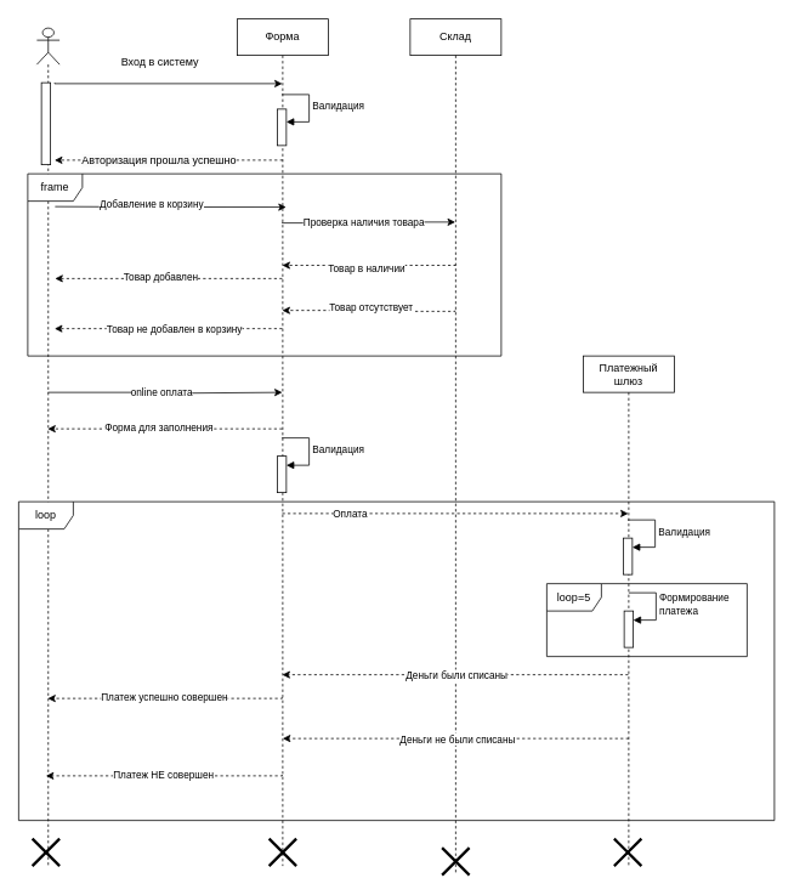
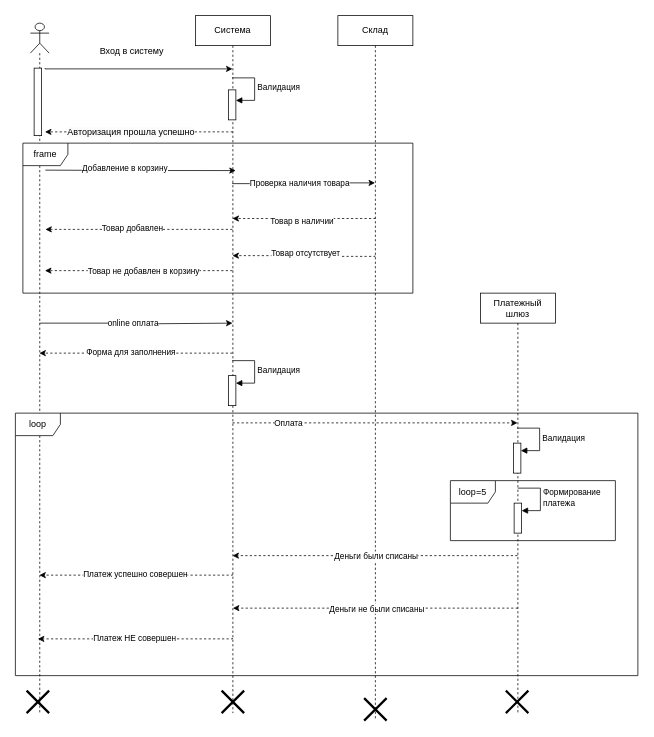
  <mxCell id="0" />
  <mxCell id="1" parent="0" />
  <mxCell id="2" style="edgeStyle=orthogonalEdgeStyle;rounded=0;orthogonalLoop=1;jettySize=auto;html=1;curved=0;" edge="1" parent="1" target="38"><mxGeometry relative="1" as="geometry"><mxPoint x="59.5" y="90" as="sourcePoint" /><mxPoint x="309.5" y="80" as="targetPoint" /><Array as="points"><mxPoint x="60" y="91" /></Array></mxGeometry></mxCell>
  <mxCell id="3" style="edgeStyle=orthogonalEdgeStyle;rounded=0;orthogonalLoop=1;jettySize=auto;html=1;curved=0;entryX=0.538;entryY=0.802;entryDx=0;entryDy=0;entryPerimeter=0;" edge="1" parent="1"><mxGeometry relative="1" as="geometry"><mxPoint x="60" y="226" as="sourcePoint" /><mxPoint x="313.8" y="226.6" as="targetPoint" /><Array as="points" /></mxGeometry></mxCell>
  <mxCell id="4" value="Добавление в корзину" style="edgeLabel;html=1;align=center;verticalAlign=middle;resizable=0;points=[];" vertex="1" connectable="0" parent="3"><mxGeometry x="-0.175" y="4" relative="1" as="geometry"><mxPoint as="offset" /></mxGeometry></mxCell>
  <mxCell id="5" style="edgeStyle=orthogonalEdgeStyle;rounded=0;orthogonalLoop=1;jettySize=auto;html=1;curved=0;" edge="1" parent="1" source="7"><mxGeometry relative="1" as="geometry"><mxPoint x="59.5" y="430" as="sourcePoint" /><mxPoint x="309.5" y="430" as="targetPoint" /><Array as="points"><mxPoint x="185" y="430" /><mxPoint x="185" y="431" /></Array></mxGeometry></mxCell>
  <mxCell id="6" value="online оплата" style="edgeLabel;html=1;align=center;verticalAlign=middle;resizable=0;points=[];" vertex="1" connectable="0" parent="5"><mxGeometry x="-0.239" y="1" relative="1" as="geometry"><mxPoint x="26" as="offset" /></mxGeometry></mxCell>
  <mxCell id="7" value="" style="shape=umlLifeline;perimeter=lifelinePerimeter;whiteSpace=wrap;html=1;container=1;dropTarget=0;collapsible=0;recursiveResize=0;outlineConnect=0;portConstraint=eastwest;newEdgeStyle={&quot;curved&quot;:0,&quot;rounded&quot;:0};participant=umlActor;" vertex="1" parent="1"><mxGeometry x="40" y="30" width="25" height="920" as="geometry" /></mxCell>
  <mxCell id="8" value="" style="html=1;points=[[0,0,0,0,5],[0,1,0,0,-5],[1,0,0,0,5],[1,1,0,0,-5]];perimeter=orthogonalPerimeter;outlineConnect=0;targetShapes=umlLifeline;portConstraint=eastwest;newEdgeStyle={&quot;curved&quot;:0,&quot;rounded&quot;:0};" vertex="1" parent="7"><mxGeometry x="5" y="60" width="10" height="90" as="geometry" /></mxCell>
  <mxCell id="9" value="" style="shape=umlDestroy;whiteSpace=wrap;html=1;strokeWidth=3;targetShapes=umlLifeline;" vertex="1" parent="7"><mxGeometry x="-5" y="890" width="30" height="30" as="geometry" /></mxCell>
  <mxCell id="10" style="edgeStyle=orthogonalEdgeStyle;rounded=0;orthogonalLoop=1;jettySize=auto;html=1;curved=0;dashed=1;" edge="1" parent="1"><mxGeometry relative="1" as="geometry"><mxPoint x="499.5" y="289.5" as="sourcePoint" /><mxPoint x="309.5" y="290.5" as="targetPoint" /><Array as="points"><mxPoint x="500" y="290.5" /></Array></mxGeometry></mxCell>
  <mxCell id="11" value="Товар в наличии" style="edgeLabel;html=1;align=center;verticalAlign=middle;resizable=0;points=[];" vertex="1" connectable="0" parent="10"><mxGeometry x="0.035" y="3" relative="1" as="geometry"><mxPoint as="offset" /></mxGeometry></mxCell>
  <mxCell id="12" style="edgeStyle=orthogonalEdgeStyle;rounded=0;orthogonalLoop=1;jettySize=auto;html=1;curved=0;dashed=1;" edge="1" parent="1" target="38"><mxGeometry relative="1" as="geometry"><mxPoint x="499.5" y="340" as="sourcePoint" /><mxPoint x="309.5" y="330" as="targetPoint" /><Array as="points"><mxPoint x="500" y="341" /><mxPoint x="405" y="341" /><mxPoint x="405" y="340" /></Array></mxGeometry></mxCell>
  <mxCell id="13" value="Товар отсутствует" style="edgeLabel;html=1;align=center;verticalAlign=middle;resizable=0;points=[];" vertex="1" connectable="0" parent="12"><mxGeometry x="0.266" y="-4" relative="1" as="geometry"><mxPoint x="27" as="offset" /></mxGeometry></mxCell>
  <mxCell id="14" value="Склад" style="shape=umlLifeline;perimeter=lifelinePerimeter;whiteSpace=wrap;html=1;container=1;dropTarget=0;collapsible=0;recursiveResize=0;outlineConnect=0;portConstraint=eastwest;newEdgeStyle={&quot;curved&quot;:0,&quot;rounded&quot;:0};" vertex="1" parent="1"><mxGeometry x="450" y="20" width="100" height="940" as="geometry" /></mxCell>
  <mxCell id="15" value="" style="shape=umlDestroy;whiteSpace=wrap;html=1;strokeWidth=3;targetShapes=umlLifeline;" vertex="1" parent="14"><mxGeometry x="35" y="910" width="30" height="30" as="geometry" /></mxCell>
  <mxCell id="16" style="edgeStyle=orthogonalEdgeStyle;rounded=0;orthogonalLoop=1;jettySize=auto;html=1;curved=0;dashed=1;" edge="1" parent="1" source="18" target="38"><mxGeometry relative="1" as="geometry"><Array as="points"><mxPoint x="410" y="740" /><mxPoint x="410" y="740" /></Array></mxGeometry></mxCell>
  <mxCell id="17" value="Деньги были списаны" style="edgeLabel;html=1;align=center;verticalAlign=middle;resizable=0;points=[];" vertex="1" connectable="0" parent="16"><mxGeometry x="-0.191" y="2" relative="1" as="geometry"><mxPoint x="-35" y="-2" as="offset" /></mxGeometry></mxCell>
  <mxCell id="18" value="Платежный шлюз" style="shape=umlLifeline;perimeter=lifelinePerimeter;whiteSpace=wrap;html=1;container=1;dropTarget=0;collapsible=0;recursiveResize=0;outlineConnect=0;portConstraint=eastwest;newEdgeStyle={&quot;curved&quot;:0,&quot;rounded&quot;:0};" vertex="1" parent="1"><mxGeometry x="640" y="390" width="100" height="560" as="geometry" /></mxCell>
  <mxCell id="19" value="" style="html=1;points=[[0,0,0,0,5],[0,1,0,0,-5],[1,0,0,0,5],[1,1,0,0,-5]];perimeter=orthogonalPerimeter;outlineConnect=0;targetShapes=umlLifeline;portConstraint=eastwest;newEdgeStyle={&quot;curved&quot;:0,&quot;rounded&quot;:0};" vertex="1" parent="18"><mxGeometry x="44" y="200" width="10" height="40" as="geometry" /></mxCell>
  <mxCell id="20" value="Валидация" style="html=1;align=left;spacingLeft=2;endArrow=block;rounded=0;edgeStyle=orthogonalEdgeStyle;curved=0;rounded=0;" edge="1" target="19" parent="18"><mxGeometry relative="1" as="geometry"><mxPoint x="49" y="180" as="sourcePoint" /><Array as="points"><mxPoint x="79" y="210" /></Array></mxGeometry></mxCell>
  <mxCell id="21" value="" style="html=1;points=[[0,0,0,0,5],[0,1,0,0,-5],[1,0,0,0,5],[1,1,0,0,-5]];perimeter=orthogonalPerimeter;outlineConnect=0;targetShapes=umlLifeline;portConstraint=eastwest;newEdgeStyle={&quot;curved&quot;:0,&quot;rounded&quot;:0};" vertex="1" parent="18"><mxGeometry x="45" y="280" width="10" height="40" as="geometry" /></mxCell>
  <mxCell id="22" value="Формирование&lt;div&gt;платежа&lt;/div&gt;" style="html=1;align=left;spacingLeft=2;endArrow=block;rounded=0;edgeStyle=orthogonalEdgeStyle;curved=0;rounded=0;" edge="1" target="21" parent="18"><mxGeometry relative="1" as="geometry"><mxPoint x="50" y="260" as="sourcePoint" /><Array as="points"><mxPoint x="80" y="290" /></Array></mxGeometry></mxCell>
  <mxCell id="23" value="" style="shape=umlDestroy;whiteSpace=wrap;html=1;strokeWidth=3;targetShapes=umlLifeline;" vertex="1" parent="18"><mxGeometry x="34" y="530" width="30" height="30" as="geometry" /></mxCell>
  <mxCell id="24" style="edgeStyle=orthogonalEdgeStyle;rounded=0;orthogonalLoop=1;jettySize=auto;html=1;curved=0;dashed=1;" edge="1" parent="1"><mxGeometry relative="1" as="geometry"><mxPoint x="310" y="175" as="sourcePoint" /><mxPoint x="59.5" y="175" as="targetPoint" /></mxGeometry></mxCell>
  <mxCell id="25" value="&lt;span style=&quot;font-size: 12px; background-color: rgb(251, 251, 251);&quot;&gt;Авторизация прошла успешно&lt;/span&gt;" style="edgeLabel;html=1;align=center;verticalAlign=middle;resizable=0;points=[];" vertex="1" connectable="0" parent="24"><mxGeometry x="0.097" y="3" relative="1" as="geometry"><mxPoint y="-3" as="offset" /></mxGeometry></mxCell>
  <mxCell id="26" style="edgeStyle=orthogonalEdgeStyle;rounded=0;orthogonalLoop=1;jettySize=auto;html=1;curved=0;dashed=1;" edge="1" parent="1"><mxGeometry relative="1" as="geometry"><mxPoint x="309.5" y="305" as="sourcePoint" /><mxPoint x="60" y="305" as="targetPoint" /></mxGeometry></mxCell>
  <mxCell id="27" value="Товар добавлен" style="edgeLabel;html=1;align=center;verticalAlign=middle;resizable=0;points=[];" vertex="1" connectable="0" parent="26"><mxGeometry x="0.273" y="-3" relative="1" as="geometry"><mxPoint x="25" as="offset" /></mxGeometry></mxCell>
  <mxCell id="28" style="edgeStyle=orthogonalEdgeStyle;rounded=0;orthogonalLoop=1;jettySize=auto;html=1;curved=0;" edge="1" parent="1"><mxGeometry relative="1" as="geometry"><mxPoint x="309.5" y="243" as="sourcePoint" /><mxPoint x="499.5" y="243" as="targetPoint" /><Array as="points"><mxPoint x="310" y="244" /><mxPoint x="365" y="244" /><mxPoint x="365" y="243" /></Array></mxGeometry></mxCell>
  <mxCell id="29" value="Проверка наличия товара" style="edgeLabel;html=1;align=center;verticalAlign=middle;resizable=0;points=[];" vertex="1" connectable="0" parent="28"><mxGeometry x="-0.504" y="1" relative="1" as="geometry"><mxPoint x="42" as="offset" /></mxGeometry></mxCell>
  <mxCell id="30" style="edgeStyle=orthogonalEdgeStyle;rounded=0;orthogonalLoop=1;jettySize=auto;html=1;curved=0;dashed=1;" edge="1" parent="1"><mxGeometry relative="1" as="geometry"><mxPoint x="309.5" y="360" as="sourcePoint" /><mxPoint x="59.5" y="360" as="targetPoint" /></mxGeometry></mxCell>
  <mxCell id="31" value="Товар не добавлен в корзину" style="edgeLabel;html=1;align=center;verticalAlign=middle;resizable=0;points=[];" vertex="1" connectable="0" parent="30"><mxGeometry x="0.351" relative="1" as="geometry"><mxPoint x="50" as="offset" /></mxGeometry></mxCell>
  <mxCell id="32" style="edgeStyle=orthogonalEdgeStyle;rounded=0;orthogonalLoop=1;jettySize=auto;html=1;curved=0;dashed=1;" edge="1" parent="1" source="38" target="7"><mxGeometry relative="1" as="geometry"><Array as="points"><mxPoint x="170" y="470" /><mxPoint x="170" y="470" /></Array></mxGeometry></mxCell>
  <mxCell id="33" value="Форма для заполнения" style="edgeLabel;html=1;align=center;verticalAlign=middle;resizable=0;points=[];" vertex="1" connectable="0" parent="32"><mxGeometry x="0.246" y="-2" relative="1" as="geometry"><mxPoint x="24" as="offset" /></mxGeometry></mxCell>
  <mxCell id="34" style="edgeStyle=orthogonalEdgeStyle;rounded=0;orthogonalLoop=1;jettySize=auto;html=1;curved=0;dashed=1;" edge="1" parent="1"><mxGeometry relative="1" as="geometry"><mxPoint x="309.5" y="563" as="sourcePoint" /><mxPoint x="689.5" y="563" as="targetPoint" /><Array as="points"><mxPoint x="380" y="563" /><mxPoint x="380" y="563" /></Array></mxGeometry></mxCell>
  <mxCell id="35" value="Оплата" style="edgeLabel;html=1;align=center;verticalAlign=middle;resizable=0;points=[];" vertex="1" connectable="0" parent="34"><mxGeometry x="-0.61" relative="1" as="geometry"><mxPoint as="offset" /></mxGeometry></mxCell>
  <mxCell id="36" style="edgeStyle=orthogonalEdgeStyle;rounded=0;orthogonalLoop=1;jettySize=auto;html=1;curved=0;dashed=1;" edge="1" parent="1" target="7"><mxGeometry relative="1" as="geometry"><mxPoint x="309.5" y="765" as="sourcePoint" /><mxPoint x="49.5" y="760" as="targetPoint" /><Array as="points"><mxPoint x="310" y="766" /></Array></mxGeometry></mxCell>
  <mxCell id="37" value="Платеж успешно совершен" style="edgeLabel;html=1;align=center;verticalAlign=middle;resizable=0;points=[];" vertex="1" connectable="0" parent="36"><mxGeometry x="0.207" y="-2" relative="1" as="geometry"><mxPoint x="25" as="offset" /></mxGeometry></mxCell>
- <mxCell id="38" value="Форма" style="shape=umlLifeline;perimeter=lifelinePerimeter;whiteSpace=wrap;html=1;container=1;dropTarget=0;collapsible=0;recursiveResize=0;outlineConnect=0;portConstraint=eastwest;newEdgeStyle={&quot;curved&quot;:0,&quot;rounded&quot;:0};" vertex="1" parent="1"><mxGeometry x="260" y="20" width="100" height="930" as="geometry" /></mxCell>
+ <mxCell id="38" value="Система" style="shape=umlLifeline;perimeter=lifelinePerimeter;whiteSpace=wrap;html=1;container=1;dropTarget=0;collapsible=0;recursiveResize=0;outlineConnect=0;portConstraint=eastwest;newEdgeStyle={&quot;curved&quot;:0,&quot;rounded&quot;:0};" vertex="1" parent="1"><mxGeometry x="260" y="20" width="100" height="930" as="geometry" /></mxCell>
  <mxCell id="39" value="" style="html=1;points=[[0,0,0,0,5],[0,1,0,0,-5],[1,0,0,0,5],[1,1,0,0,-5]];perimeter=orthogonalPerimeter;outlineConnect=0;targetShapes=umlLifeline;portConstraint=eastwest;newEdgeStyle={&quot;curved&quot;:0,&quot;rounded&quot;:0};" vertex="1" parent="38"><mxGeometry x="44" y="99" width="10" height="40" as="geometry" /></mxCell>
  <mxCell id="40" value="Валидация" style="html=1;align=left;spacingLeft=2;endArrow=block;rounded=0;edgeStyle=orthogonalEdgeStyle;curved=0;rounded=0;" edge="1" parent="38"><mxGeometry relative="1" as="geometry"><mxPoint x="49" y="83" as="sourcePoint" /><Array as="points"><mxPoint x="79" y="113" /></Array><mxPoint x="54" y="113" as="targetPoint" /></mxGeometry></mxCell>
  <mxCell id="41" value="Валидация" style="html=1;align=left;spacingLeft=2;endArrow=block;rounded=0;edgeStyle=orthogonalEdgeStyle;curved=0;rounded=0;" edge="1" target="42" parent="38"><mxGeometry relative="1" as="geometry"><mxPoint x="49" y="460" as="sourcePoint" /><Array as="points"><mxPoint x="79" y="490" /></Array></mxGeometry></mxCell>
  <mxCell id="42" value="" style="html=1;points=[[0,0,0,0,5],[0,1,0,0,-5],[1,0,0,0,5],[1,1,0,0,-5]];perimeter=orthogonalPerimeter;outlineConnect=0;targetShapes=umlLifeline;portConstraint=eastwest;newEdgeStyle={&quot;curved&quot;:0,&quot;rounded&quot;:0};" vertex="1" parent="38"><mxGeometry x="44" y="480" width="10" height="40" as="geometry" /></mxCell>
  <mxCell id="43" value="" style="shape=umlDestroy;whiteSpace=wrap;html=1;strokeWidth=3;targetShapes=umlLifeline;" vertex="1" parent="38"><mxGeometry x="35" y="900" width="30" height="30" as="geometry" /></mxCell>
  <mxCell id="44" value="Вход в систему" style="text;html=1;align=center;verticalAlign=middle;resizable=0;points=[];autosize=1;strokeColor=none;fillColor=none;" vertex="1" parent="1"><mxGeometry x="120" y="53" width="110" height="30" as="geometry" /></mxCell>
  <mxCell id="45" value="frame" style="shape=umlFrame;whiteSpace=wrap;html=1;pointerEvents=0;" vertex="1" parent="1"><mxGeometry x="30" y="190" width="520" height="200" as="geometry" /></mxCell>
  <mxCell id="46" value="loop=5" style="shape=umlFrame;whiteSpace=wrap;html=1;pointerEvents=0;" vertex="1" parent="1"><mxGeometry x="600" y="640" width="220" height="80" as="geometry" /></mxCell>
  <mxCell id="47" value="loop" style="shape=umlFrame;whiteSpace=wrap;html=1;pointerEvents=0;" vertex="1" parent="1"><mxGeometry x="20" y="550" width="830" height="350" as="geometry" /></mxCell>
  <mxCell id="48" style="edgeStyle=orthogonalEdgeStyle;rounded=0;orthogonalLoop=1;jettySize=auto;html=1;curved=0;dashed=1;" edge="1" parent="1"><mxGeometry relative="1" as="geometry"><mxPoint x="690" y="810" as="sourcePoint" /><mxPoint x="310" y="810" as="targetPoint" /><Array as="points"><mxPoint x="410" y="810" /><mxPoint x="410" y="810" /></Array></mxGeometry></mxCell>
  <mxCell id="49" value="Деньги не были списаны" style="edgeLabel;html=1;align=center;verticalAlign=middle;resizable=0;points=[];" vertex="1" connectable="0" parent="48"><mxGeometry x="-0.191" y="2" relative="1" as="geometry"><mxPoint x="-35" y="-2" as="offset" /></mxGeometry></mxCell>
  <mxCell id="50" style="edgeStyle=orthogonalEdgeStyle;rounded=0;orthogonalLoop=1;jettySize=auto;html=1;curved=0;dashed=1;" edge="1" parent="1"><mxGeometry relative="1" as="geometry"><mxPoint x="309.5" y="850" as="sourcePoint" /><mxPoint x="50" y="851" as="targetPoint" /><Array as="points"><mxPoint x="310" y="851" /></Array></mxGeometry></mxCell>
  <mxCell id="51" value="Платеж НЕ совершен" style="edgeLabel;html=1;align=center;verticalAlign=middle;resizable=0;points=[];" vertex="1" connectable="0" parent="50"><mxGeometry x="0.207" y="-2" relative="1" as="geometry"><mxPoint x="25" as="offset" /></mxGeometry></mxCell>
